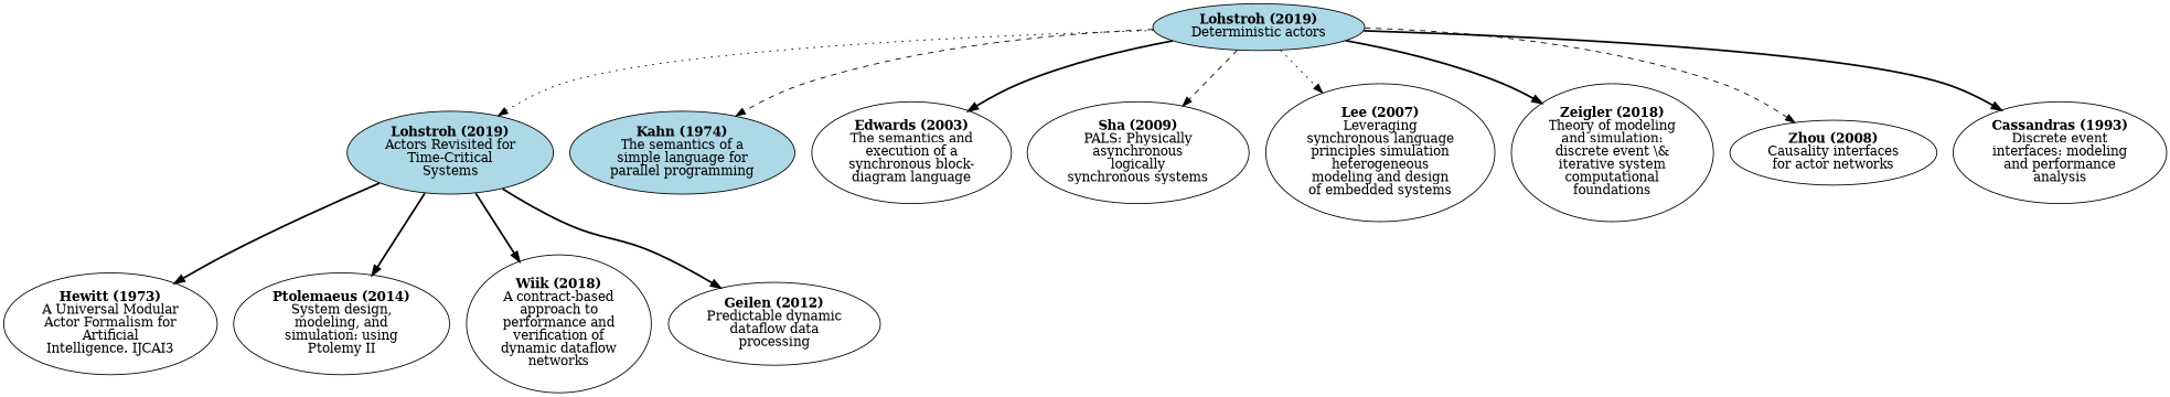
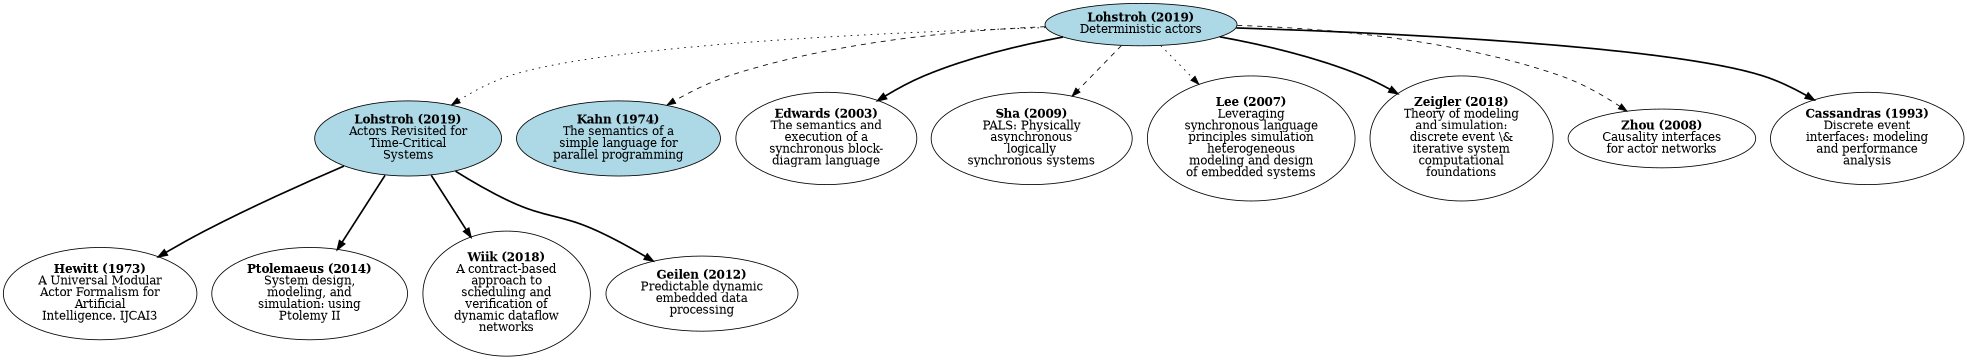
  digraph {
    edge [style=bold]
    n1 [fillcolor=lightblue label=<<B>Lohstroh (2019)</B><BR/>Actors Revisited for<BR/>Time-Critical<BR/>Systems> style=filled]
    n2 [label=<<B>Hewitt (1973)</B><BR/>A Universal Modular<BR/>Actor Formalism for<BR/>Artificial<BR/>Intelligence. IJCAI3>]
    n3 [label=<<B>Ptolemaeus (2014)</B><BR/>System design,<BR/>modeling, and<BR/>simulation: using<BR/>Ptolemy II>]
-   n4 [label=<<B>Wiik (2018)</B><BR/>A contract-based<BR/>approach to<BR/>performance and<BR/>verification of<BR/>dynamic dataflow<BR/>networks>]
-   n5 [label=<<B>Geilen (2012)</B><BR/>Predictable dynamic<BR/>dataflow data<BR/>processing>]
+   n4 [label=<<B>Wiik (2018)</B><BR/>A contract-based<BR/>approach to<BR/>scheduling and<BR/>verification of<BR/>dynamic dataflow<BR/>networks>]
+   n5 [label=<<B>Geilen (2012)</B><BR/>Predictable dynamic<BR/>embedded data<BR/>processing>]
    n6 [fillcolor=lightblue label=<<B>Lohstroh (2019)</B><BR/>Deterministic actors> style=filled]
    n7 [fillcolor=lightblue label=<<B>Kahn (1974)</B><BR/>The semantics of a<BR/>simple language for<BR/>parallel programming> style=filled]
    n8 [label=<<B>Edwards (2003)</B><BR/>The semantics and<BR/>execution of a<BR/>synchronous block-<BR/>diagram language>]
    n9 [label=<<B>Sha (2009)</B><BR/>PALS: Physically<BR/>asynchronous<BR/>logically<BR/>synchronous systems>]
    n10 [label=<<B>Lee (2007)</B><BR/>Leveraging<BR/>synchronous language<BR/>principles simulation<BR/>heterogeneous<BR/>modeling and design<BR/>of embedded systems>]
    n11 [label=<<B>Zeigler (2018)</B><BR/>Theory of modeling<BR/>and simulation:<BR/>discrete event \&amp;<BR/>iterative system<BR/>computational<BR/>foundations>]
    n12 [label=<<B>Zhou (2008)</B><BR/>Causality interfaces<BR/>for actor networks>]
    n13 [label=<<B>Cassandras (1993)</B><BR/>Discrete event<BR/>interfaces: modeling<BR/>and performance<BR/>analysis>]
    n1 -> n2
    n1 -> n3
    n1 -> n4
    n1 -> n5
    n6 -> n1 [style=dotted]
    n6 -> n7 [style=dashed]
    n6 -> n8
    n6 -> n9 [style=dashed]
    n6 -> n10 [style=dotted]
    n6 -> n11
    n6 -> n12 [style=dashed]
    n6 -> n13
  }
